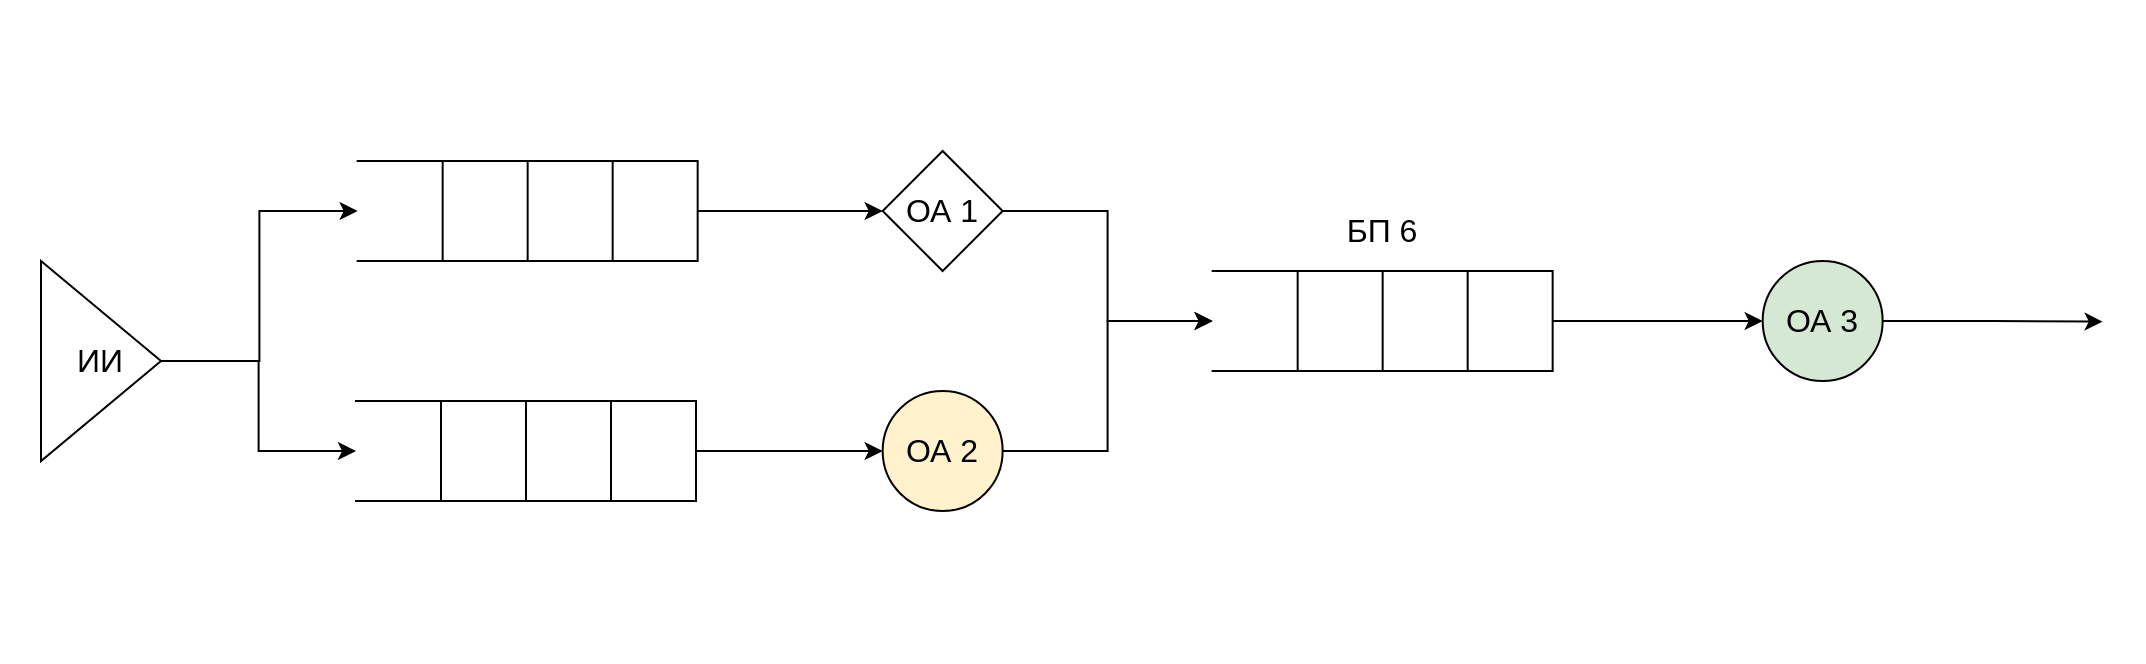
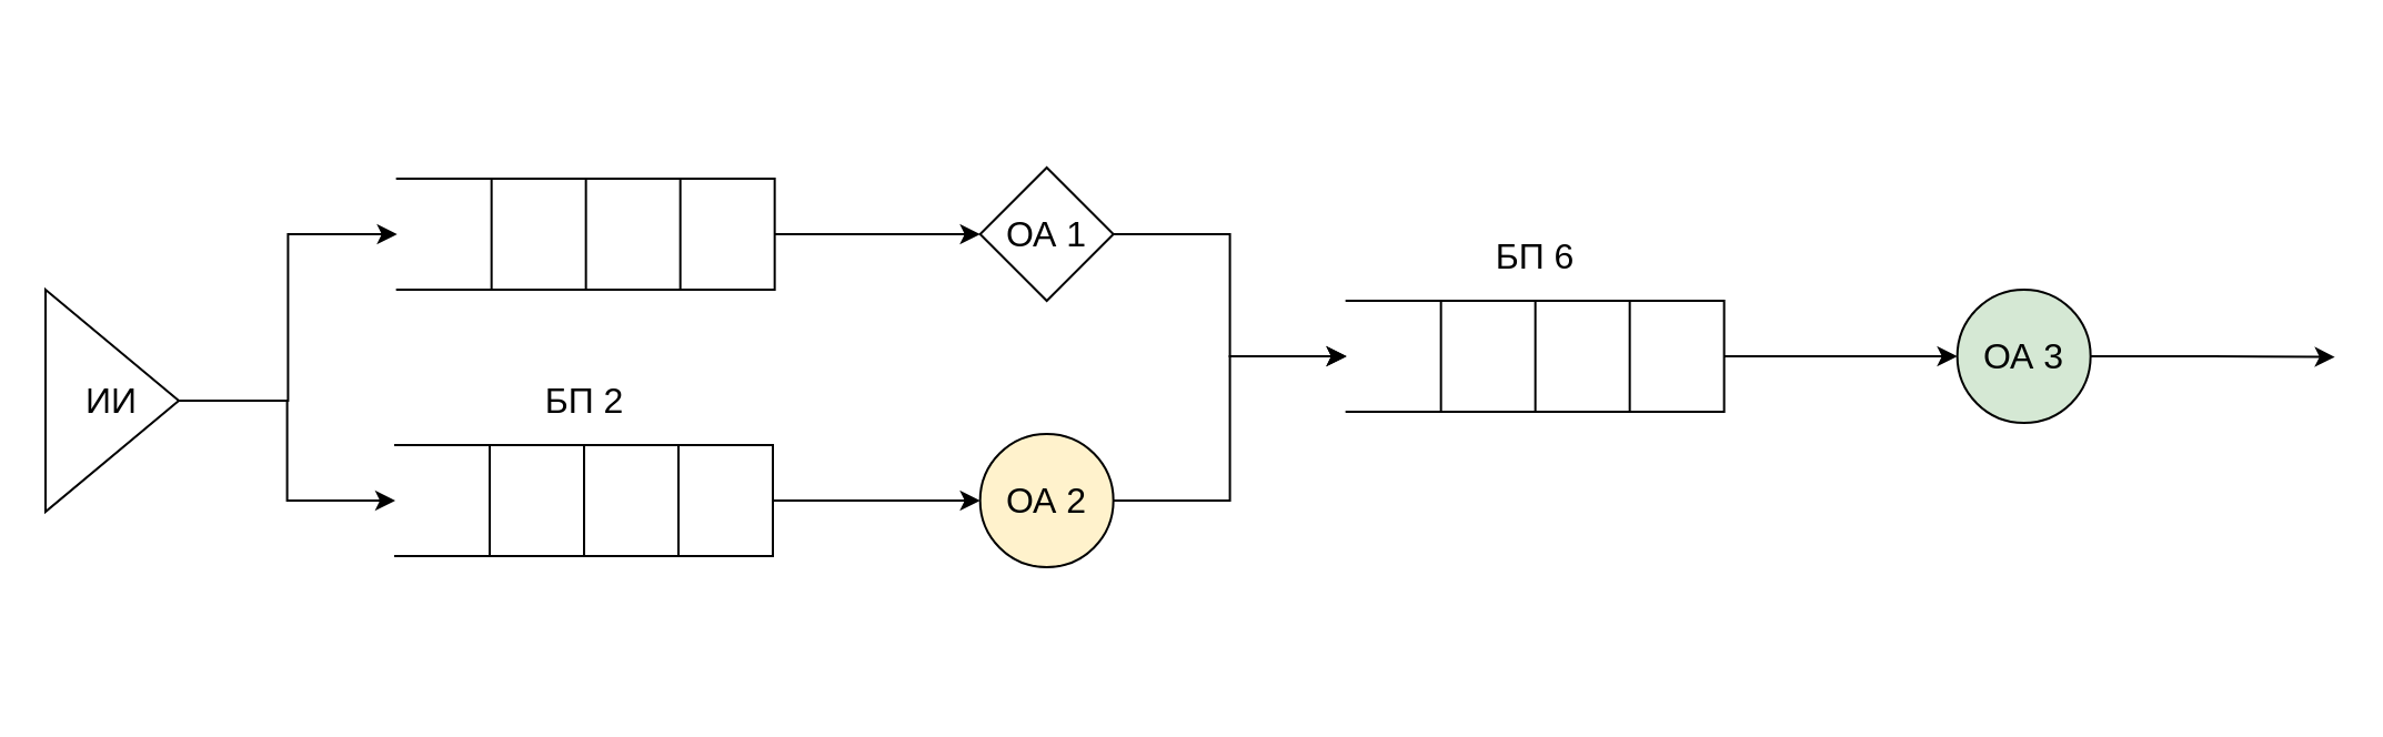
  <mxCell id="0" />
  <mxCell id="1" parent="0" />
  <mxCell id="2" style="edgeStyle=orthogonalEdgeStyle;rounded=0;orthogonalLoop=1;jettySize=auto;html=1;exitX=1;exitY=0.5;exitDx=0;exitDy=0;entryX=0.5;entryY=0;entryDx=0;entryDy=0;" edge="1" parent="1" source="4" target="19"><mxGeometry relative="1" as="geometry" /></mxCell>
  <mxCell id="3" style="edgeStyle=orthogonalEdgeStyle;rounded=0;orthogonalLoop=1;jettySize=auto;html=1;exitX=1;exitY=0.5;exitDx=0;exitDy=0;entryX=0.5;entryY=0;entryDx=0;entryDy=0;" edge="1" parent="1" source="4" target="23"><mxGeometry relative="1" as="geometry" /></mxCell>
  <mxCell id="4" value="ИИ" style="triangle;whiteSpace=wrap;html=1;fontSize=16;" parent="1" vertex="1"><mxGeometry x="20" y="130" width="60" height="100" as="geometry" /></mxCell>
  <mxCell id="5" style="edgeStyle=orthogonalEdgeStyle;rounded=0;orthogonalLoop=1;jettySize=auto;html=1;entryX=0;entryY=0.5;entryDx=0;entryDy=0;fontSize=16;exitX=0.5;exitY=1;exitDx=0;exitDy=0;" parent="1" source="19" target="8" edge="1"><mxGeometry relative="1" as="geometry"><mxPoint x="360.83" y="135" as="sourcePoint" /></mxGeometry></mxCell>
  <mxCell id="6" style="edgeStyle=orthogonalEdgeStyle;rounded=0;orthogonalLoop=1;jettySize=auto;html=1;entryX=0;entryY=0.5;entryDx=0;entryDy=0;fontSize=16;exitX=0.5;exitY=1;exitDx=0;exitDy=0;" parent="1" source="23" target="10" edge="1"><mxGeometry relative="1" as="geometry"><mxPoint x="370.83" y="255" as="sourcePoint" /></mxGeometry></mxCell>
  <mxCell id="7" style="edgeStyle=orthogonalEdgeStyle;rounded=0;orthogonalLoop=1;jettySize=auto;html=1;exitX=1;exitY=0.5;exitDx=0;exitDy=0;entryX=0.5;entryY=0;entryDx=0;entryDy=0;fontSize=16;" parent="1" source="8" target="12" edge="1"><mxGeometry relative="1" as="geometry" /></mxCell>
  <mxCell id="8" value="ОА 1" style="rhombus;whiteSpace=wrap;html=1;aspect=fixed;fontSize=16;" parent="1" vertex="1"><mxGeometry x="440.83" y="75" width="60" height="60" as="geometry" /></mxCell>
  <mxCell id="9" style="edgeStyle=orthogonalEdgeStyle;rounded=0;orthogonalLoop=1;jettySize=auto;html=1;exitX=1;exitY=0.5;exitDx=0;exitDy=0;entryX=0.5;entryY=0;entryDx=0;entryDy=0;fontSize=16;" parent="1" source="10" target="12" edge="1"><mxGeometry relative="1" as="geometry" /></mxCell>
  <mxCell id="10" value="ОА 2" style="ellipse;whiteSpace=wrap;html=1;aspect=fixed;fontSize=16;fillColor=#fff2cc;" parent="1" vertex="1"><mxGeometry x="440.83" y="195" width="60" height="60" as="geometry" /></mxCell>
  <mxCell id="11" style="edgeStyle=orthogonalEdgeStyle;rounded=0;orthogonalLoop=1;jettySize=auto;html=1;exitX=0.5;exitY=1;exitDx=0;exitDy=0;entryX=0;entryY=0.5;entryDx=0;entryDy=0;fontSize=16;" parent="1" source="12" target="17" edge="1"><mxGeometry relative="1" as="geometry" /></mxCell>
  <mxCell id="12" value="" style="shape=partialRectangle;whiteSpace=wrap;html=1;bottom=1;right=1;left=1;top=0;fillColor=none;routingCenterX=-0.5;rotation=-90;" parent="1" vertex="1"><mxGeometry x="665.83" y="75" width="50" height="170" as="geometry" /></mxCell>
  <mxCell id="13" value="" style="endArrow=none;html=1;exitX=0;exitY=0.75;exitDx=0;exitDy=0;entryX=1;entryY=0.75;entryDx=0;entryDy=0;" parent="1" source="12" target="12" edge="1"><mxGeometry width="50" height="50" relative="1" as="geometry"><mxPoint x="700.83" y="170" as="sourcePoint" /><mxPoint x="750.83" y="120" as="targetPoint" /></mxGeometry></mxCell>
  <mxCell id="14" value="" style="endArrow=none;html=1;exitX=0;exitY=0.5;exitDx=0;exitDy=0;entryX=1;entryY=0.5;entryDx=0;entryDy=0;" parent="1" source="12" target="12" edge="1"><mxGeometry width="50" height="50" relative="1" as="geometry"><mxPoint x="665.83" y="250" as="sourcePoint" /><mxPoint x="665.83" y="200" as="targetPoint" /></mxGeometry></mxCell>
  <mxCell id="15" value="" style="endArrow=none;html=1;exitX=0;exitY=0.25;exitDx=0;exitDy=0;entryX=1;entryY=0.25;entryDx=0;entryDy=0;" parent="1" source="12" target="12" edge="1"><mxGeometry width="50" height="50" relative="1" as="geometry"><mxPoint x="620.83" y="250" as="sourcePoint" /><mxPoint x="620.83" y="200" as="targetPoint" /></mxGeometry></mxCell>
  <mxCell id="16" style="edgeStyle=orthogonalEdgeStyle;rounded=0;orthogonalLoop=1;jettySize=auto;html=1;exitX=1;exitY=0.5;exitDx=0;exitDy=0;endArrow=classic;endFill=1;fontSize=16;" parent="1" source="17" edge="1"><mxGeometry relative="1" as="geometry"><mxPoint x="1050.83" y="160.333" as="targetPoint" /></mxGeometry></mxCell>
  <mxCell id="17" value="ОА 3" style="ellipse;whiteSpace=wrap;html=1;aspect=fixed;fontSize=16;fillColor=#d5e8d4;" parent="1" vertex="1"><mxGeometry x="880.83" y="130" width="60" height="60" as="geometry" /></mxCell>
  <mxCell id="18" value="БП 6" style="text;html=1;strokeColor=none;fillColor=none;align=center;verticalAlign=middle;whiteSpace=wrap;rounded=0;fontSize=16;" parent="1" vertex="1"><mxGeometry x="670.83" y="105" width="40" height="20" as="geometry" /></mxCell>
  <mxCell id="19" value="" style="shape=partialRectangle;whiteSpace=wrap;html=1;bottom=1;right=1;left=1;top=0;fillColor=none;routingCenterX=-0.5;rotation=-90;" vertex="1" parent="1"><mxGeometry x="238.33" y="20" width="50" height="170" as="geometry" /></mxCell>
  <mxCell id="20" value="" style="endArrow=none;html=1;exitX=0;exitY=0.75;exitDx=0;exitDy=0;entryX=1;entryY=0.75;entryDx=0;entryDy=0;" edge="1" parent="1" source="19" target="19"><mxGeometry width="50" height="50" relative="1" as="geometry"><mxPoint x="273.33" y="115" as="sourcePoint" /><mxPoint x="323.33" y="65" as="targetPoint" /></mxGeometry></mxCell>
  <mxCell id="21" value="" style="endArrow=none;html=1;exitX=0;exitY=0.5;exitDx=0;exitDy=0;entryX=1;entryY=0.5;entryDx=0;entryDy=0;" edge="1" parent="1" source="19" target="19"><mxGeometry width="50" height="50" relative="1" as="geometry"><mxPoint x="238.33" y="195" as="sourcePoint" /><mxPoint x="238.33" y="145" as="targetPoint" /></mxGeometry></mxCell>
  <mxCell id="22" value="" style="endArrow=none;html=1;exitX=0;exitY=0.25;exitDx=0;exitDy=0;entryX=1;entryY=0.25;entryDx=0;entryDy=0;" edge="1" parent="1" source="19" target="19"><mxGeometry width="50" height="50" relative="1" as="geometry"><mxPoint x="193.33" y="195" as="sourcePoint" /><mxPoint x="193.33" y="145" as="targetPoint" /></mxGeometry></mxCell>
  <mxCell id="23" value="" style="shape=partialRectangle;whiteSpace=wrap;html=1;bottom=1;right=1;left=1;top=0;fillColor=none;routingCenterX=-0.5;rotation=-90;" vertex="1" parent="1"><mxGeometry x="237.5" y="140" width="50" height="170" as="geometry" /></mxCell>
  <mxCell id="24" value="" style="endArrow=none;html=1;exitX=0;exitY=0.75;exitDx=0;exitDy=0;entryX=1;entryY=0.75;entryDx=0;entryDy=0;" edge="1" parent="1" source="23" target="23"><mxGeometry width="50" height="50" relative="1" as="geometry"><mxPoint x="272.5" y="235" as="sourcePoint" /><mxPoint x="322.5" y="185" as="targetPoint" /></mxGeometry></mxCell>
  <mxCell id="25" value="" style="endArrow=none;html=1;exitX=0;exitY=0.5;exitDx=0;exitDy=0;entryX=1;entryY=0.5;entryDx=0;entryDy=0;" edge="1" parent="1" source="23" target="23"><mxGeometry width="50" height="50" relative="1" as="geometry"><mxPoint x="237.5" y="315" as="sourcePoint" /><mxPoint x="237.5" y="265" as="targetPoint" /></mxGeometry></mxCell>
  <mxCell id="26" value="" style="endArrow=none;html=1;exitX=0;exitY=0.25;exitDx=0;exitDy=0;entryX=1;entryY=0.25;entryDx=0;entryDy=0;" edge="1" parent="1" source="23" target="23"><mxGeometry width="50" height="50" relative="1" as="geometry"><mxPoint x="192.5" y="315" as="sourcePoint" /><mxPoint x="192.5" y="265" as="targetPoint" /></mxGeometry></mxCell>
+ <mxCell id="27" value="БП 2" style="text;html=1;strokeColor=none;fillColor=none;align=center;verticalAlign=middle;whiteSpace=wrap;rounded=0;fontSize=16;" vertex="1" parent="1"><mxGeometry x="242.5" y="170" width="40" height="20" as="geometry" /></mxCell>
